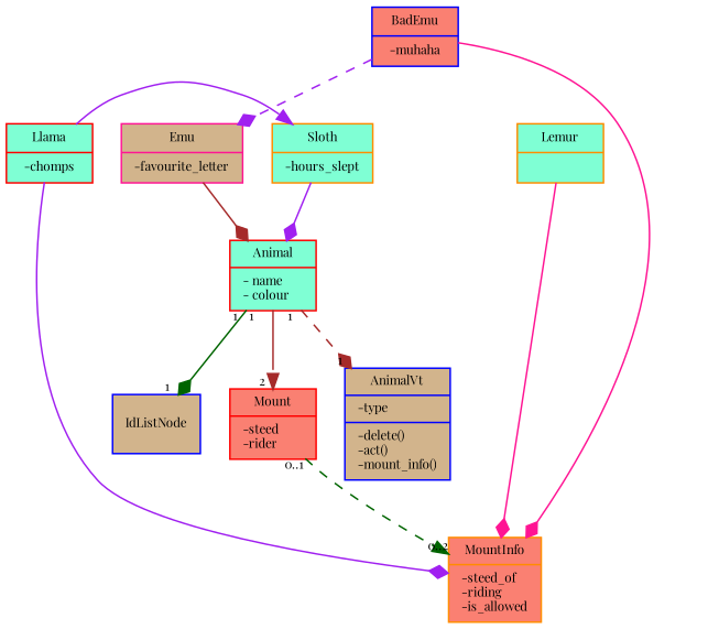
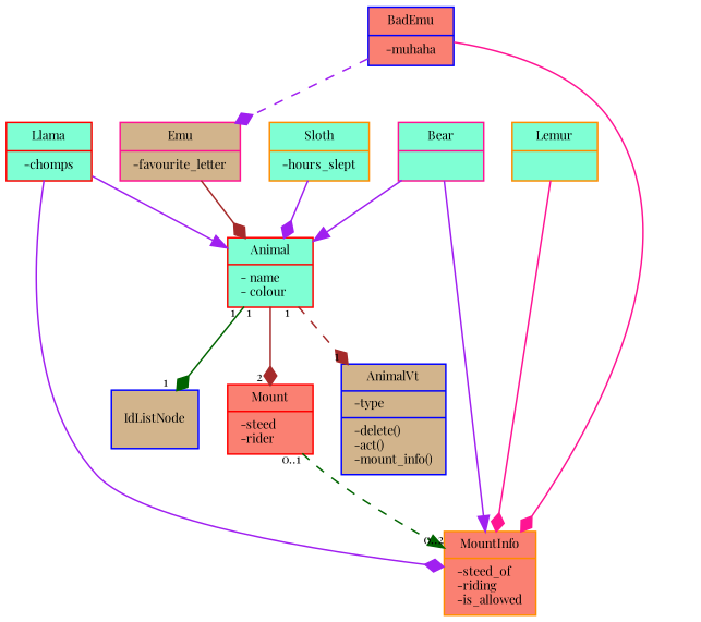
  digraph {
    fontname="Playfair Display"
    fontsize=8
    node [color=darkorange fillcolor=aquamarine fontname="Playfair Display" fontsize=8 shape=record style=filled]
    edge [arrowhead=diamond color=purple fontname="Playfair Display" fontsize=8]
    n1 [label="{Sloth|-hours_slept}"]
    n2 [color=deeppink fillcolor=tan label="{Emu|-favourite_letter}"]
    n3 [color=red label="{Llama|-chomps}"]
    n4 [label="{Lemur|}"]
+   n5 [color=deeppink label="{Bear|}"]
    n6 [color=blue fillcolor=tan label="{AnimalVt|-type\l|-delete()\l-act()\l-mount_info()\l}"]
    IdListNode [color=blue fillcolor=tan]
    n8 [color=red label="{Animal|- name\l- colour\l}"]
    n9 [fillcolor=salmon label="{MountInfo|-steed_of\l-riding\l-is_allowed\l}"]
    n10 [color=red fillcolor=salmon label="{Mount|-steed\l-rider\l}"]
    n11 [color=blue fillcolor=salmon label="{BadEmu|-muhaha}"]
    subgraph sub_1 {
      rank=same
      n1
      n2
      n3
      n4
+     n5
    }
    subgraph sub_2 {
      rank=same
      n6
      IdListNode
    }
    n1 -> n8
    n2 -> n8 [color=brown]
-   n3 -> n1 [arrowhead=normal]
+   n3 -> n8 [arrowhead=normal]
    n3 -> n9
    n4 -> n9 [color=deeppink]
+   n5 -> n8 [arrowhead=normal]
+   n5 -> n9 [arrowhead=normal]
    n8 -> n6 [color=brown headlabel="  1  " style=dashed taillabel="  1  "]
    n8 -> IdListNode [color=darkgreen headlabel="  1  " style=normal taillabel="  1  "]
-   n8 -> n10 [arrowhead=normal color=brown headlabel=" 2  " style=normal taillabel="1     "]
+   n8 -> n10 [color=brown headlabel=" 2  " style=normal taillabel="1     "]
    n10 -> n9 [arrowhead=normal color=darkgreen headlabel="0..2" style=dashed taillabel="0..1"]
    n11 -> n2 [style=dashed]
    n11 -> n9 [color=deeppink]
  }
